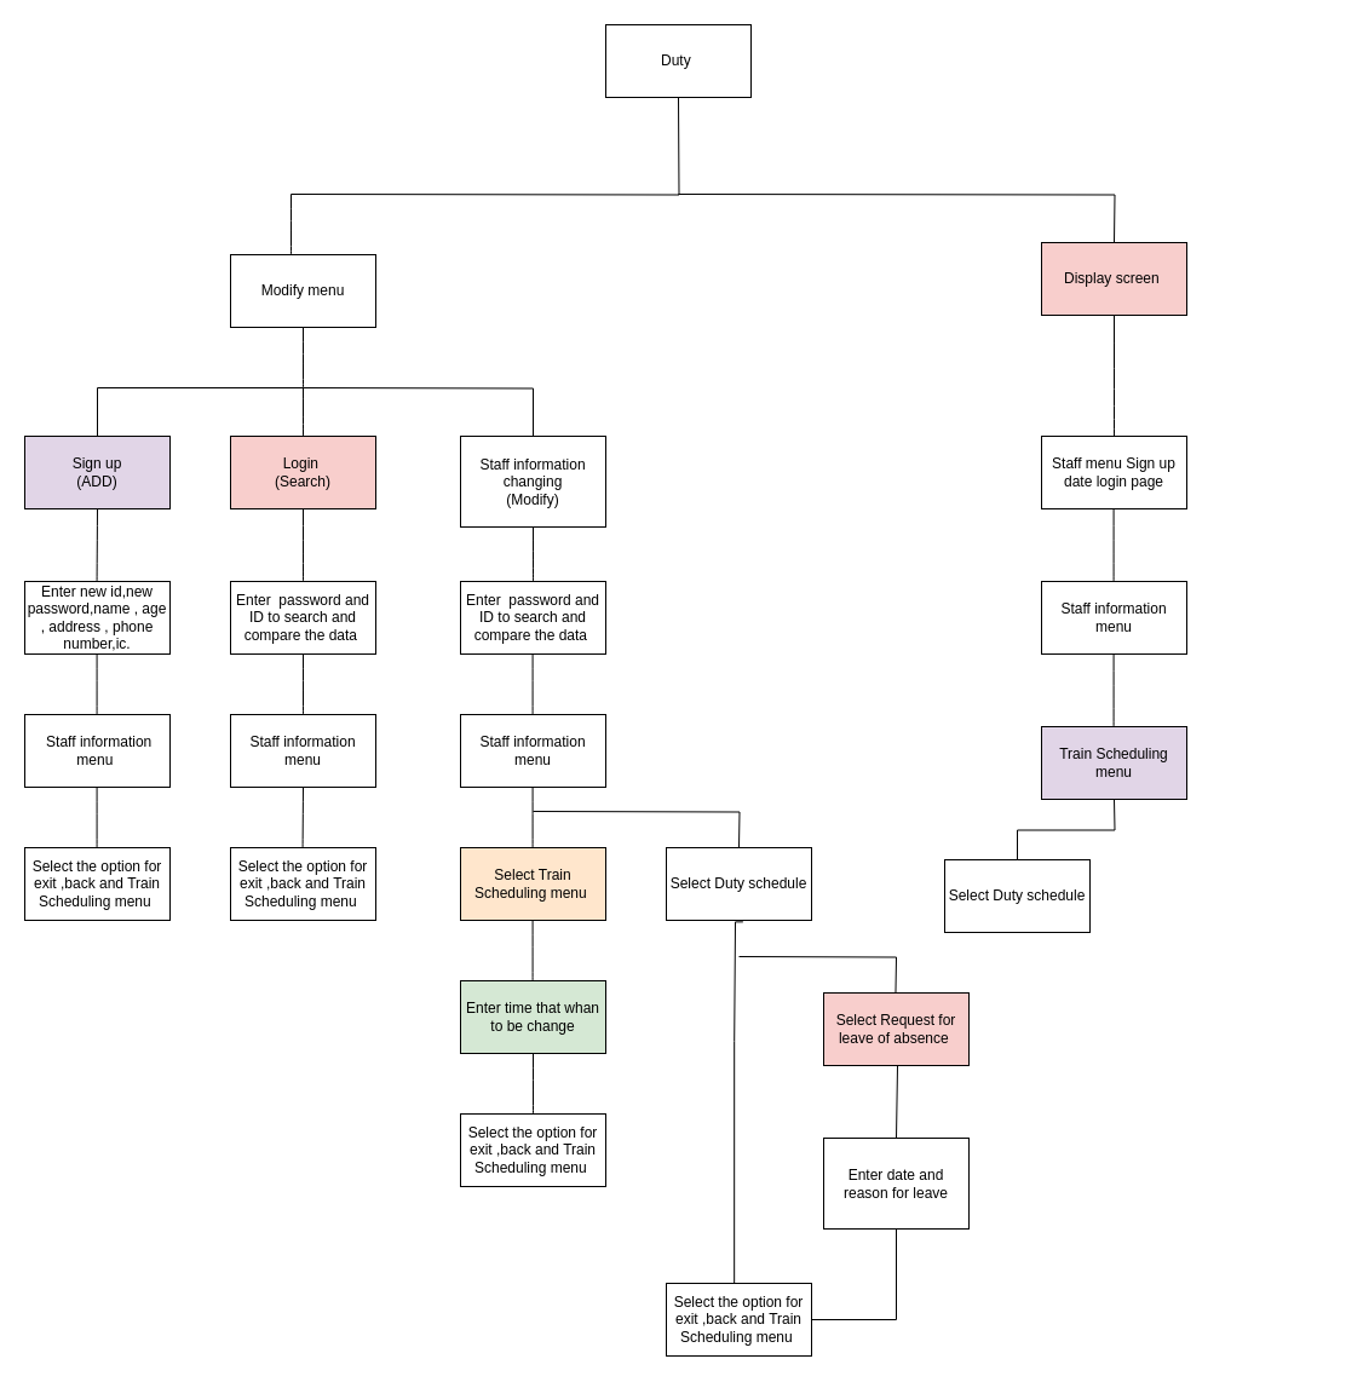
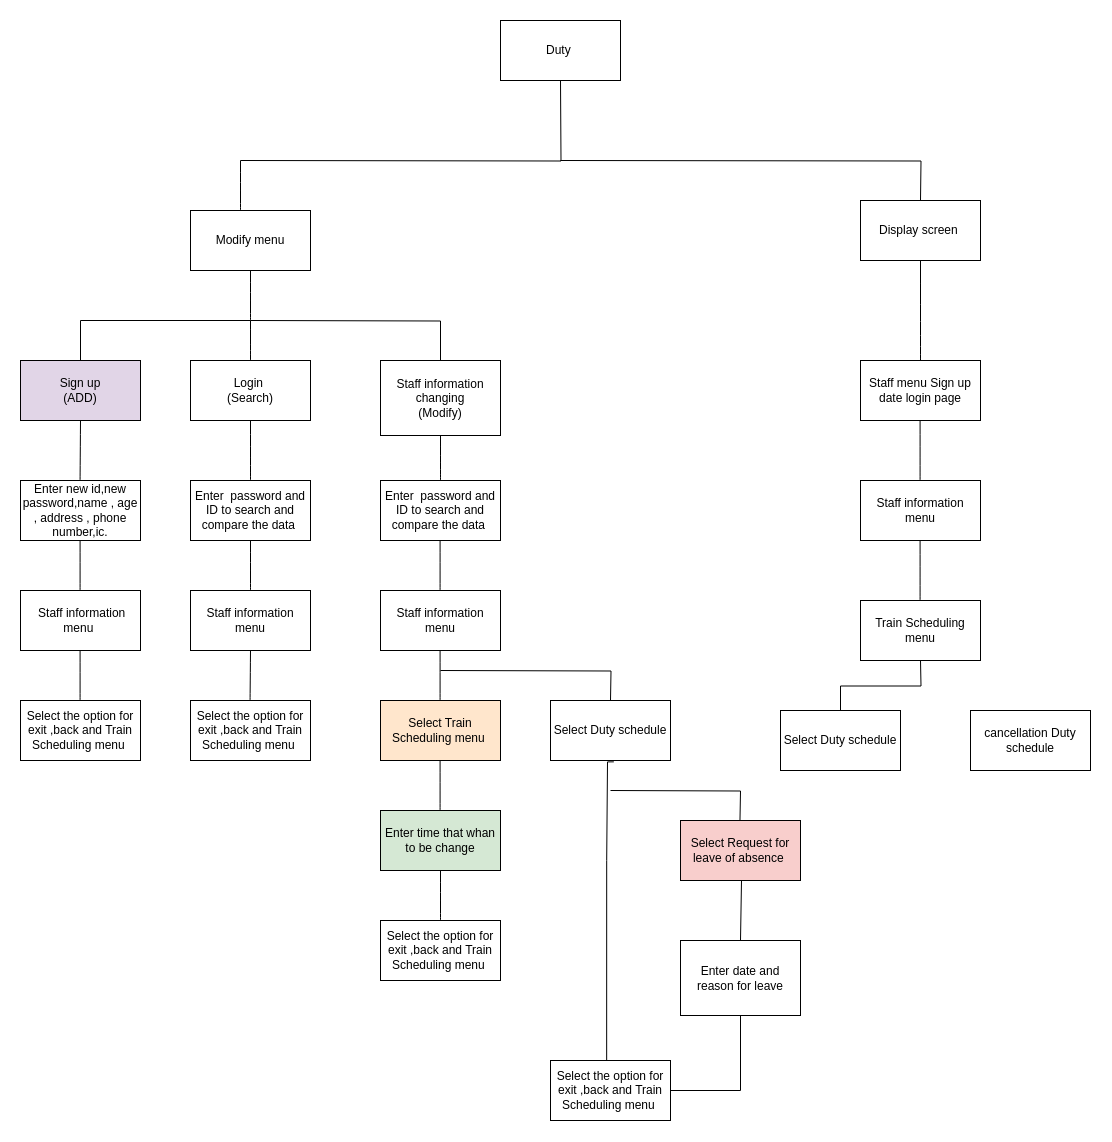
  <mxCell id="0" />
  <mxCell id="1" parent="0" />
  <mxCell id="2" value="Modify menu" style="rounded=0;whiteSpace=wrap;html=1;" parent="1" vertex="1"><mxGeometry x="190" y="210" width="120" height="60" as="geometry" /></mxCell>
- <mxCell id="3" value="Login&amp;nbsp;&lt;div&gt;(Search)&lt;/div&gt;" style="rounded=0;whiteSpace=wrap;html=1;fillColor=#f8cecc;" parent="1" vertex="1"><mxGeometry x="190" y="360" width="120" height="60" as="geometry" /></mxCell>
+ <mxCell id="3" value="Login&amp;nbsp;&lt;div&gt;(Search)&lt;/div&gt;" style="rounded=0;whiteSpace=wrap;html=1;" parent="1" vertex="1"><mxGeometry x="190" y="360" width="120" height="60" as="geometry" /></mxCell>
  <mxCell id="4" value="Staff information changing&lt;div&gt;(Modify)&lt;/div&gt;" style="rounded=0;whiteSpace=wrap;html=1;" parent="1" vertex="1"><mxGeometry x="380" y="360" width="120" height="75" as="geometry" /></mxCell>
  <mxCell id="5" value="Sign up&lt;div&gt;(ADD)&lt;/div&gt;" style="rounded=0;whiteSpace=wrap;html=1;fillColor=#e1d5e7;" parent="1" vertex="1"><mxGeometry x="20" y="360" width="120" height="60" as="geometry" /></mxCell>
  <mxCell id="6" value="Enter new id,new password,name , age , address , phone number,ic." style="whiteSpace=wrap;html=1;rounded=0;" parent="1" vertex="1"><mxGeometry x="20" y="480" width="120" height="60" as="geometry" /></mxCell>
  <mxCell id="7" value="&amp;nbsp;Staff information menu&amp;nbsp;" style="whiteSpace=wrap;html=1;rounded=0;" parent="1" vertex="1"><mxGeometry x="20" y="590" width="120" height="60" as="geometry" /></mxCell>
  <mxCell id="8" value="Select the option for exit ,back and Train Scheduling menu&amp;nbsp;" style="whiteSpace=wrap;html=1;rounded=0;" parent="1" vertex="1"><mxGeometry x="20" y="700" width="120" height="60" as="geometry" /></mxCell>
  <mxCell id="9" value="Enter&amp;nbsp; password and ID to search and compare the data&amp;nbsp;" style="whiteSpace=wrap;html=1;rounded=0;" parent="1" vertex="1"><mxGeometry x="190" y="480" width="120" height="60" as="geometry" /></mxCell>
  <mxCell id="10" value="Enter&amp;nbsp; password and ID to search and compare the data&amp;nbsp;" style="whiteSpace=wrap;html=1;rounded=0;" parent="1" vertex="1"><mxGeometry x="380" y="480" width="120" height="60" as="geometry" /></mxCell>
  <mxCell id="11" value="Staff information menu" style="whiteSpace=wrap;html=1;rounded=0;" parent="1" vertex="1"><mxGeometry x="190" y="590" width="120" height="60" as="geometry" /></mxCell>
  <mxCell id="12" value="Select the option for exit ,back and Train Scheduling menu&amp;nbsp;" style="whiteSpace=wrap;html=1;rounded=0;" parent="1" vertex="1"><mxGeometry x="190" y="700" width="120" height="60" as="geometry" /></mxCell>
  <mxCell id="13" value="" style="endArrow=none;html=1;rounded=0;fontSize=12;startSize=8;endSize=8;curved=1;entryX=0.5;entryY=1;entryDx=0;entryDy=0;" parent="1" target="2" edge="1"><mxGeometry width="50" height="50" relative="1" as="geometry"><mxPoint x="250" y="320" as="sourcePoint" /><mxPoint x="300" y="310" as="targetPoint" /></mxGeometry></mxCell>
  <mxCell id="14" value="" style="endArrow=none;html=1;rounded=0;fontSize=12;startSize=8;endSize=8;edgeStyle=orthogonalEdgeStyle;entryX=0.5;entryY=0;entryDx=0;entryDy=0;" parent="1" target="4" edge="1"><mxGeometry width="50" height="50" relative="1" as="geometry"><mxPoint x="250" y="320" as="sourcePoint" /><mxPoint x="440" y="350" as="targetPoint" /></mxGeometry></mxCell>
  <mxCell id="15" value="" style="endArrow=none;html=1;rounded=0;fontSize=12;startSize=8;endSize=8;edgeStyle=orthogonalEdgeStyle;entryX=0.5;entryY=0;entryDx=0;entryDy=0;" parent="1" target="5" edge="1"><mxGeometry width="50" height="50" relative="1" as="geometry"><mxPoint x="250" y="320" as="sourcePoint" /><mxPoint x="250" y="320" as="targetPoint" /><Array as="points"><mxPoint x="80" y="320" /></Array></mxGeometry></mxCell>
  <mxCell id="16" value="" style="endArrow=none;html=1;rounded=0;fontSize=12;startSize=8;endSize=8;curved=1;" parent="1" edge="1"><mxGeometry width="50" height="50" relative="1" as="geometry"><mxPoint x="250" y="360" as="sourcePoint" /><mxPoint x="250" y="320" as="targetPoint" /></mxGeometry></mxCell>
  <mxCell id="17" value="Staff information menu" style="whiteSpace=wrap;html=1;rounded=0;" parent="1" vertex="1"><mxGeometry x="380" y="590" width="120" height="60" as="geometry" /></mxCell>
  <mxCell id="18" value="Duty&amp;nbsp;" style="whiteSpace=wrap;html=1;rounded=0;" parent="1" vertex="1"><mxGeometry x="500" y="20" width="120" height="60" as="geometry" /></mxCell>
  <mxCell id="19" value="" style="endArrow=none;html=1;rounded=0;fontSize=12;startSize=8;endSize=8;edgeStyle=orthogonalEdgeStyle;" parent="1" edge="1"><mxGeometry width="50" height="50" relative="1" as="geometry"><mxPoint x="240" y="160" as="sourcePoint" /><mxPoint x="560" as="targetPoint" y="80" /></mxGeometry></mxCell>
  <mxCell id="20" value="" style="endArrow=none;html=1;rounded=0;fontSize=12;startSize=8;endSize=8;curved=1;" parent="1" edge="1"><mxGeometry width="50" height="50" relative="1" as="geometry"><mxPoint x="240" y="210" as="sourcePoint" /><mxPoint x="240" y="160" as="targetPoint" /></mxGeometry></mxCell>
- <mxCell id="21" value="Display screen&amp;nbsp;" style="whiteSpace=wrap;html=1;rounded=0;fillColor=#f8cecc;" parent="1" vertex="1"><mxGeometry x="860" y="200" width="120" height="60" as="geometry" /></mxCell>
+ <mxCell id="21" value="Display screen&amp;nbsp;" style="whiteSpace=wrap;html=1;rounded=0;" parent="1" vertex="1"><mxGeometry x="860" y="200" width="120" height="60" as="geometry" /></mxCell>
  <mxCell id="22" value="Select Train Scheduling menu&amp;nbsp;" style="whiteSpace=wrap;html=1;rounded=0;fillColor=#ffe6cc;" parent="1" vertex="1"><mxGeometry x="380" y="700" width="120" height="60" as="geometry" /></mxCell>
  <mxCell id="23" value="Select Duty schedule" style="whiteSpace=wrap;html=1;rounded=0;" parent="1" vertex="1"><mxGeometry x="550" y="700" width="120" height="60" as="geometry" /></mxCell>
  <mxCell id="24" value="Enter time that whan to be change" style="rounded=0;whiteSpace=wrap;html=1;fillColor=#d5e8d4;" parent="1" vertex="1"><mxGeometry x="380" y="810" width="120" height="60" as="geometry" /></mxCell>
  <mxCell id="25" value="Select the option for exit ,back and Train Scheduling menu&amp;nbsp;" style="whiteSpace=wrap;html=1;rounded=0;" parent="1" vertex="1"><mxGeometry x="380" y="920" width="120" height="60" as="geometry" /></mxCell>
  <mxCell id="26" value="" style="endArrow=none;html=1;rounded=0;fontSize=12;startSize=8;endSize=8;edgeStyle=orthogonalEdgeStyle;" parent="1" edge="1"><mxGeometry width="50" height="50" relative="1" as="geometry"><mxPoint x="560" y="160" as="sourcePoint" /><mxPoint x="920" y="200" as="targetPoint" /></mxGeometry></mxCell>
  <mxCell id="27" style="edgeStyle=none;curved=1;rounded=0;orthogonalLoop=1;jettySize=auto;html=1;entryX=0.5;entryY=0;entryDx=0;entryDy=0;fontSize=12;startSize=8;endSize=8;" parent="1" source="21" target="21" edge="1"><mxGeometry relative="1" as="geometry" /></mxCell>
  <mxCell id="28" value="Staff menu Sign up date login page" style="whiteSpace=wrap;html=1;rounded=0;" parent="1" vertex="1"><mxGeometry x="860" y="360" width="120" height="60" as="geometry" /></mxCell>
  <mxCell id="29" value="Staff information menu" style="whiteSpace=wrap;html=1;rounded=0;" parent="1" vertex="1"><mxGeometry x="860" y="480" width="120" height="60" as="geometry" /></mxCell>
- <mxCell id="30" value="Train Scheduling menu" style="whiteSpace=wrap;html=1;rounded=0;fillColor=#e1d5e7;" parent="1" vertex="1"><mxGeometry x="860" y="600" width="120" height="60" as="geometry" /></mxCell>
+ <mxCell id="30" value="Train Scheduling menu" style="whiteSpace=wrap;html=1;rounded=0;" parent="1" vertex="1"><mxGeometry x="860" y="600" width="120" height="60" as="geometry" /></mxCell>
  <mxCell id="31" value="" style="endArrow=none;html=1;rounded=0;fontSize=12;startSize=8;endSize=8;curved=1;entryX=0.5;entryY=1;entryDx=0;entryDy=0;" parent="1" target="4" edge="1"><mxGeometry width="50" height="50" relative="1" as="geometry"><mxPoint x="440" y="480" as="sourcePoint" /><mxPoint x="490" y="430" as="targetPoint" /></mxGeometry></mxCell>
  <mxCell id="32" value="" style="endArrow=none;html=1;rounded=0;fontSize=12;startSize=8;endSize=8;curved=1;entryX=0.5;entryY=1;entryDx=0;entryDy=0;entryPerimeter=0;exitX=0.5;exitY=0;exitDx=0;exitDy=0;" parent="1" source="9" target="3" edge="1"><mxGeometry width="50" height="50" relative="1" as="geometry"><mxPoint x="245" y="480" as="sourcePoint" /><mxPoint x="255" y="420" as="targetPoint" /></mxGeometry></mxCell>
  <mxCell id="33" value="" style="endArrow=none;html=1;rounded=0;fontSize=12;startSize=8;endSize=8;curved=1;entryX=0.5;entryY=1;entryDx=0;entryDy=0;exitX=0.5;exitY=0;exitDx=0;exitDy=0;" parent="1" source="11" target="9" edge="1"><mxGeometry width="50" height="50" relative="1" as="geometry"><mxPoint x="240" y="590" as="sourcePoint" /><mxPoint x="290" y="540" as="targetPoint" /></mxGeometry></mxCell>
  <mxCell id="34" value="" style="endArrow=none;html=1;rounded=0;fontSize=12;startSize=8;endSize=8;curved=1;entryX=0.5;entryY=1;entryDx=0;entryDy=0;" parent="1" target="11" edge="1"><mxGeometry width="50" height="50" relative="1" as="geometry"><mxPoint x="249.58" y="700" as="sourcePoint" /><mxPoint x="249.58" y="660" as="targetPoint" /></mxGeometry></mxCell>
  <mxCell id="35" value="" style="endArrow=none;html=1;rounded=0;fontSize=12;startSize=8;endSize=8;curved=1;exitX=0.5;exitY=0;exitDx=0;exitDy=0;" parent="1" edge="1"><mxGeometry width="50" height="50" relative="1" as="geometry"><mxPoint x="79.58" y="590" as="sourcePoint" /><mxPoint x="79.58" y="540" as="targetPoint" /></mxGeometry></mxCell>
  <mxCell id="36" value="" style="endArrow=none;html=1;rounded=0;fontSize=12;startSize=8;endSize=8;curved=1;entryX=0.5;entryY=1;entryDx=0;entryDy=0;exitX=0.5;exitY=0;exitDx=0;exitDy=0;" parent="1" target="5" edge="1"><mxGeometry width="50" height="50" relative="1" as="geometry"><mxPoint x="79.58" y="480" as="sourcePoint" /><mxPoint x="79.58" y="430" as="targetPoint" /></mxGeometry></mxCell>
  <mxCell id="37" value="" style="endArrow=none;html=1;rounded=0;fontSize=12;startSize=8;endSize=8;curved=1;entryX=0.5;entryY=1;entryDx=0;entryDy=0;exitX=0.5;exitY=0;exitDx=0;exitDy=0;" parent="1" edge="1"><mxGeometry width="50" height="50" relative="1" as="geometry"><mxPoint x="79.58" y="700" as="sourcePoint" /><mxPoint x="79.58" y="650" as="targetPoint" /></mxGeometry></mxCell>
  <mxCell id="38" value="" style="endArrow=none;html=1;rounded=0;fontSize=12;startSize=8;endSize=8;curved=1;entryX=0.5;entryY=1;entryDx=0;entryDy=0;exitX=0.5;exitY=0;exitDx=0;exitDy=0;" parent="1" edge="1"><mxGeometry width="50" height="50" relative="1" as="geometry"><mxPoint x="439.58" y="590" as="sourcePoint" /><mxPoint x="439.58" y="540" as="targetPoint" /></mxGeometry></mxCell>
  <mxCell id="39" value="" style="endArrow=none;html=1;rounded=0;fontSize=12;startSize=8;endSize=8;curved=1;entryX=0.5;entryY=1;entryDx=0;entryDy=0;exitX=0.5;exitY=0;exitDx=0;exitDy=0;" parent="1" edge="1"><mxGeometry width="50" height="50" relative="1" as="geometry"><mxPoint x="439.58" y="700" as="sourcePoint" /><mxPoint x="439.58" y="650" as="targetPoint" /></mxGeometry></mxCell>
  <mxCell id="40" value="" style="endArrow=none;html=1;rounded=0;fontSize=12;startSize=8;endSize=8;curved=1;entryX=0.5;entryY=1;entryDx=0;entryDy=0;exitX=0.5;exitY=0;exitDx=0;exitDy=0;" parent="1" edge="1"><mxGeometry width="50" height="50" relative="1" as="geometry"><mxPoint x="439.58" y="810" as="sourcePoint" /><mxPoint x="439.58" y="760" as="targetPoint" /></mxGeometry></mxCell>
  <mxCell id="41" value="" style="endArrow=none;html=1;rounded=0;fontSize=12;startSize=8;endSize=8;entryX=0.5;entryY=1;entryDx=0;entryDy=0;exitX=0.468;exitY=0.03;exitDx=0;exitDy=0;edgeStyle=orthogonalEdgeStyle;exitPerimeter=0;" parent="1" source="52" edge="1"><mxGeometry width="50" height="50" relative="1" as="geometry"><mxPoint x="606.63" y="938.65" as="sourcePoint" /><mxPoint x="613.35" y="761.35" as="targetPoint" /><Array as="points"><mxPoint x="606" y="860" /><mxPoint x="607" y="860" /><mxPoint x="607" y="761" /></Array></mxGeometry></mxCell>
  <mxCell id="42" value="" style="endArrow=none;html=1;rounded=0;fontSize=12;startSize=8;endSize=8;curved=1;entryX=0.5;entryY=1;entryDx=0;entryDy=0;" parent="1" target="21" edge="1"><mxGeometry width="50" height="50" relative="1" as="geometry"><mxPoint x="920" y="360" as="sourcePoint" /><mxPoint x="970" y="310" as="targetPoint" /></mxGeometry></mxCell>
  <mxCell id="43" value="" style="endArrow=none;html=1;rounded=0;fontSize=12;startSize=8;endSize=8;curved=1;entryX=0.5;entryY=1;entryDx=0;entryDy=0;" parent="1" edge="1"><mxGeometry width="50" height="50" relative="1" as="geometry"><mxPoint x="919.58" y="480" as="sourcePoint" /><mxPoint x="919.58" y="420" as="targetPoint" /></mxGeometry></mxCell>
  <mxCell id="44" value="" style="endArrow=none;html=1;rounded=0;fontSize=12;startSize=8;endSize=8;curved=1;entryX=0.5;entryY=1;entryDx=0;entryDy=0;" parent="1" edge="1"><mxGeometry width="50" height="50" relative="1" as="geometry"><mxPoint x="919.58" y="600" as="sourcePoint" /><mxPoint x="919.58" y="540" as="targetPoint" /></mxGeometry></mxCell>
  <mxCell id="45" value="Select&amp;nbsp;Request for leave of absence&amp;nbsp;" style="whiteSpace=wrap;html=1;rounded=0;fillColor=#f8cecc;" parent="1" vertex="1"><mxGeometry x="680" y="820" width="120" height="60" as="geometry" /></mxCell>
  <mxCell id="46" value="" style="endArrow=none;html=1;rounded=0;fontSize=12;startSize=8;endSize=8;edgeStyle=orthogonalEdgeStyle;exitX=0.5;exitY=0;exitDx=0;exitDy=0;" parent="1" source="47" edge="1"><mxGeometry width="50" height="50" relative="1" as="geometry"><mxPoint x="920" y="700" as="sourcePoint" /><mxPoint x="920" y="660" as="targetPoint" /></mxGeometry></mxCell>
  <mxCell id="47" value="Select Duty schedule" style="whiteSpace=wrap;html=1;rounded=0;" parent="1" vertex="1"><mxGeometry x="780" y="710" width="120" height="60" as="geometry" /></mxCell>
+ <mxCell id="48" value="cancellation Duty schedule" style="whiteSpace=wrap;html=1;rounded=0;" parent="1" vertex="1"><mxGeometry x="970" y="710" width="120" height="60" as="geometry" /></mxCell>
  <mxCell id="49" value="" style="endArrow=none;html=1;rounded=0;fontSize=12;startSize=8;endSize=8;edgeStyle=orthogonalEdgeStyle;entryX=0.5;entryY=0;entryDx=0;entryDy=0;" parent="1" edge="1"><mxGeometry width="50" height="50" relative="1" as="geometry"><mxPoint x="440" y="670" as="sourcePoint" /><mxPoint x="610" y="700" as="targetPoint" /></mxGeometry></mxCell>
  <mxCell id="50" value="" style="endArrow=none;html=1;rounded=0;fontSize=12;startSize=8;endSize=8;curved=1;entryX=0.5;entryY=1;entryDx=0;entryDy=0;" parent="1" target="24" edge="1" source="25"><mxGeometry width="50" height="50" relative="1" as="geometry"><mxPoint x="520" y="1040" as="sourcePoint" /><mxPoint x="570" y="990" as="targetPoint" /></mxGeometry></mxCell>
  <mxCell id="51" value="" style="endArrow=none;html=1;rounded=0;fontSize=12;startSize=8;endSize=8;edgeStyle=orthogonalEdgeStyle;entryX=0.5;entryY=0;entryDx=0;entryDy=0;" edge="1" parent="1"><mxGeometry width="50" height="50" relative="1" as="geometry"><mxPoint x="610" y="790" as="sourcePoint" /><mxPoint x="739.48" y="820" as="targetPoint" /></mxGeometry></mxCell>
  <mxCell id="52" value="Select the option for exit ,back and Train Scheduling menu&amp;nbsp;" style="whiteSpace=wrap;html=1;rounded=0;" vertex="1" parent="1"><mxGeometry x="550" y="1060" width="120" height="60" as="geometry" /></mxCell>
  <mxCell id="53" value="Enter date and reason for leave" style="rounded=0;whiteSpace=wrap;html=1;" vertex="1" parent="1"><mxGeometry x="680" y="940" width="120" height="75" as="geometry" /></mxCell>
  <mxCell id="54" value="" style="endArrow=none;html=1;rounded=0;exitX=0.5;exitY=0;exitDx=0;exitDy=0;" edge="1" parent="1" source="53"><mxGeometry width="50" height="50" relative="1" as="geometry"><mxPoint x="730" y="940" as="sourcePoint" /><mxPoint x="741" y="880" as="targetPoint" /></mxGeometry></mxCell>
  <mxCell id="55" value="" style="endArrow=none;html=1;rounded=0;entryX=0.5;entryY=1;entryDx=0;entryDy=0;edgeStyle=orthogonalEdgeStyle;" edge="1" parent="1" source="52" target="53"><mxGeometry width="50" height="50" relative="1" as="geometry"><mxPoint x="740" y="1090" as="sourcePoint" /><mxPoint x="765" y="1030" as="targetPoint" /></mxGeometry></mxCell>
